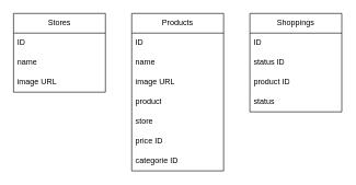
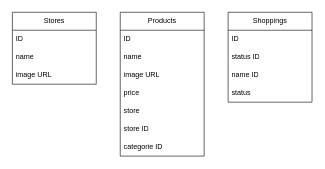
  <mxCell id="0" />
  <mxCell id="1" parent="0" />
  <mxCell id="2" value="Stores" style="swimlane;fontStyle=0;childLayout=stackLayout;horizontal=1;startSize=30;horizontalStack=0;resizeParent=1;resizeParentMax=0;resizeLast=0;collapsible=1;marginBottom=0;whiteSpace=wrap;html=1;" vertex="1" parent="1"><mxGeometry x="20" y="20" width="140" height="120" as="geometry" /></mxCell>
  <mxCell id="3" value="ID" style="text;strokeColor=none;fillColor=none;align=left;verticalAlign=middle;spacingLeft=4;spacingRight=4;overflow=hidden;points=[[0,0.5],[1,0.5]];portConstraint=eastwest;rotatable=0;whiteSpace=wrap;html=1;" vertex="1" parent="2"><mxGeometry y="30" width="140" height="30" as="geometry" /></mxCell>
  <mxCell id="4" value="name" style="text;strokeColor=none;fillColor=none;align=left;verticalAlign=middle;spacingLeft=4;spacingRight=4;overflow=hidden;points=[[0,0.5],[1,0.5]];portConstraint=eastwest;rotatable=0;whiteSpace=wrap;html=1;" vertex="1" parent="2"><mxGeometry y="60" width="140" height="30" as="geometry" /></mxCell>
  <mxCell id="5" value="image URL" style="text;strokeColor=none;fillColor=none;align=left;verticalAlign=middle;spacingLeft=4;spacingRight=4;overflow=hidden;points=[[0,0.5],[1,0.5]];portConstraint=eastwest;rotatable=0;whiteSpace=wrap;html=1;" vertex="1" parent="2"><mxGeometry y="90" width="140" height="30" as="geometry" /></mxCell>
  <mxCell id="6" value="Products" style="swimlane;fontStyle=0;childLayout=stackLayout;horizontal=1;startSize=30;horizontalStack=0;resizeParent=1;resizeParentMax=0;resizeLast=0;collapsible=1;marginBottom=0;whiteSpace=wrap;html=1;" vertex="1" parent="1"><mxGeometry x="200" y="20" width="140" height="240" as="geometry" /></mxCell>
  <mxCell id="7" value="ID" style="text;strokeColor=none;fillColor=none;align=left;verticalAlign=middle;spacingLeft=4;spacingRight=4;overflow=hidden;points=[[0,0.5],[1,0.5]];portConstraint=eastwest;rotatable=0;whiteSpace=wrap;html=1;" vertex="1" parent="6"><mxGeometry y="30" width="140" height="30" as="geometry" /></mxCell>
  <mxCell id="8" value="name" style="text;strokeColor=none;fillColor=none;align=left;verticalAlign=middle;spacingLeft=4;spacingRight=4;overflow=hidden;points=[[0,0.5],[1,0.5]];portConstraint=eastwest;rotatable=0;whiteSpace=wrap;html=1;" vertex="1" parent="6"><mxGeometry y="60" width="140" height="30" as="geometry" /></mxCell>
  <mxCell id="9" value="image URL" style="text;strokeColor=none;fillColor=none;align=left;verticalAlign=middle;spacingLeft=4;spacingRight=4;overflow=hidden;points=[[0,0.5],[1,0.5]];portConstraint=eastwest;rotatable=0;whiteSpace=wrap;html=1;" vertex="1" parent="6"><mxGeometry y="90" width="140" height="30" as="geometry" /></mxCell>
- <mxCell id="10" value="product" style="text;strokeColor=none;fillColor=none;align=left;verticalAlign=middle;spacingLeft=4;spacingRight=4;overflow=hidden;points=[[0,0.5],[1,0.5]];portConstraint=eastwest;rotatable=0;whiteSpace=wrap;html=1;" vertex="1" parent="6"><mxGeometry y="120" width="140" height="30" as="geometry" /></mxCell>
+ <mxCell id="10" value="price" style="text;strokeColor=none;fillColor=none;align=left;verticalAlign=middle;spacingLeft=4;spacingRight=4;overflow=hidden;points=[[0,0.5],[1,0.5]];portConstraint=eastwest;rotatable=0;whiteSpace=wrap;html=1;" vertex="1" parent="6"><mxGeometry y="120" width="140" height="30" as="geometry" /></mxCell>
  <mxCell id="11" value="store" style="text;strokeColor=none;fillColor=none;align=left;verticalAlign=middle;spacingLeft=4;spacingRight=4;overflow=hidden;points=[[0,0.5],[1,0.5]];portConstraint=eastwest;rotatable=0;whiteSpace=wrap;html=1;" vertex="1" parent="6"><mxGeometry y="150" width="140" height="30" as="geometry" /></mxCell>
- <mxCell id="12" value="price ID" style="text;strokeColor=none;fillColor=none;align=left;verticalAlign=middle;spacingLeft=4;spacingRight=4;overflow=hidden;points=[[0,0.5],[1,0.5]];portConstraint=eastwest;rotatable=0;whiteSpace=wrap;html=1;" vertex="1" parent="6"><mxGeometry y="180" width="140" height="30" as="geometry" /></mxCell>
+ <mxCell id="12" value="store ID" style="text;strokeColor=none;fillColor=none;align=left;verticalAlign=middle;spacingLeft=4;spacingRight=4;overflow=hidden;points=[[0,0.5],[1,0.5]];portConstraint=eastwest;rotatable=0;whiteSpace=wrap;html=1;" vertex="1" parent="6"><mxGeometry y="180" width="140" height="30" as="geometry" /></mxCell>
  <mxCell id="13" value="categorie ID" style="text;strokeColor=none;fillColor=none;align=left;verticalAlign=middle;spacingLeft=4;spacingRight=4;overflow=hidden;points=[[0,0.5],[1,0.5]];portConstraint=eastwest;rotatable=0;whiteSpace=wrap;html=1;" vertex="1" parent="6"><mxGeometry y="210" width="140" height="30" as="geometry" /></mxCell>
  <mxCell id="14" value="Shoppings" style="swimlane;fontStyle=0;childLayout=stackLayout;horizontal=1;startSize=30;horizontalStack=0;resizeParent=1;resizeParentMax=0;resizeLast=0;collapsible=1;marginBottom=0;whiteSpace=wrap;html=1;" vertex="1" parent="1"><mxGeometry x="380" y="20" width="140" height="150" as="geometry" /></mxCell>
  <mxCell id="15" value="ID" style="text;strokeColor=none;fillColor=none;align=left;verticalAlign=middle;spacingLeft=4;spacingRight=4;overflow=hidden;points=[[0,0.5],[1,0.5]];portConstraint=eastwest;rotatable=0;whiteSpace=wrap;html=1;" vertex="1" parent="14"><mxGeometry y="30" width="140" height="30" as="geometry" /></mxCell>
  <mxCell id="16" value="status ID" style="text;strokeColor=none;fillColor=none;align=left;verticalAlign=middle;spacingLeft=4;spacingRight=4;overflow=hidden;points=[[0,0.5],[1,0.5]];portConstraint=eastwest;rotatable=0;whiteSpace=wrap;html=1;" vertex="1" parent="14"><mxGeometry y="60" width="140" height="30" as="geometry" /></mxCell>
- <mxCell id="17" value="product ID" style="text;strokeColor=none;fillColor=none;align=left;verticalAlign=middle;spacingLeft=4;spacingRight=4;overflow=hidden;points=[[0,0.5],[1,0.5]];portConstraint=eastwest;rotatable=0;whiteSpace=wrap;html=1;" vertex="1" parent="14"><mxGeometry y="90" width="140" height="30" as="geometry" /></mxCell>
+ <mxCell id="17" value="name ID" style="text;strokeColor=none;fillColor=none;align=left;verticalAlign=middle;spacingLeft=4;spacingRight=4;overflow=hidden;points=[[0,0.5],[1,0.5]];portConstraint=eastwest;rotatable=0;whiteSpace=wrap;html=1;" vertex="1" parent="14"><mxGeometry y="90" width="140" height="30" as="geometry" /></mxCell>
  <mxCell id="18" value="status" style="text;strokeColor=none;fillColor=none;align=left;verticalAlign=middle;spacingLeft=4;spacingRight=4;overflow=hidden;points=[[0,0.5],[1,0.5]];portConstraint=eastwest;rotatable=0;whiteSpace=wrap;html=1;" vertex="1" parent="14"><mxGeometry y="120" width="140" height="30" as="geometry" /></mxCell>
